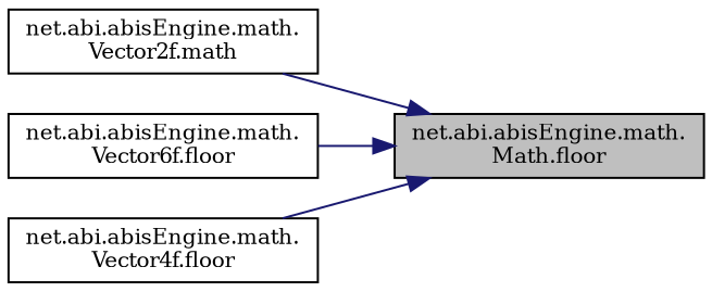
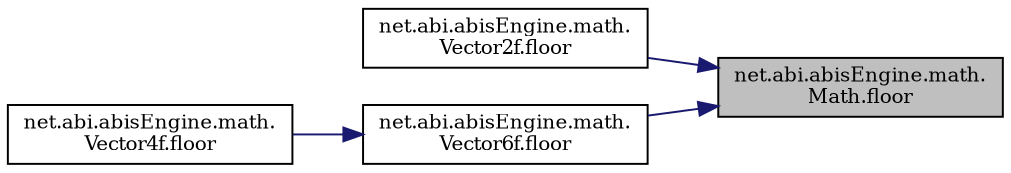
  digraph {
    fontname="DejaVu Serif"
    rankdir=RL
    node [color=black fillcolor=white fontname="DejaVu Serif" fontsize=10 shape=record style=filled]
    edge [color=midnightblue dir=back fontname="DejaVu Serif" fontsize=10 labelfontname=Helvetica labelfontsize=10 style=solid]
    n1 [fillcolor=grey75 fontcolor=black height=0.2 label="net.abi.abisEngine.math.\lMath.floor" width=0.4]
-   n2 [height=0.2 label="net.abi.abisEngine.math.\lVector2f.math" width=0.4]
+   n2 [height=0.2 label="net.abi.abisEngine.math.\lVector2f.floor" width=0.4]
    n3 [height=0.2 label="net.abi.abisEngine.math.\lVector6f.floor" width=0.4]
    n4 [height=0.2 label="net.abi.abisEngine.math.\lVector4f.floor" width=0.4]
    n1 -> n2
    n1 -> n3
-   n1 -> n4
+   n3 -> n4
  }
